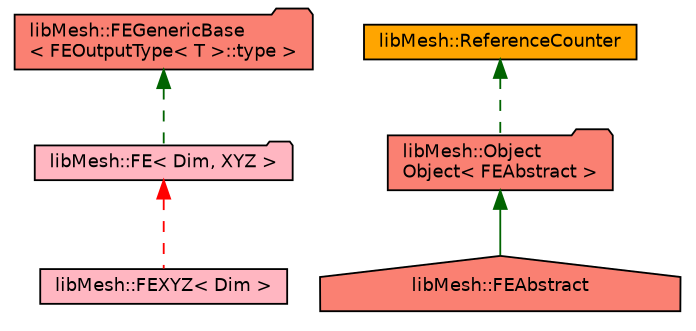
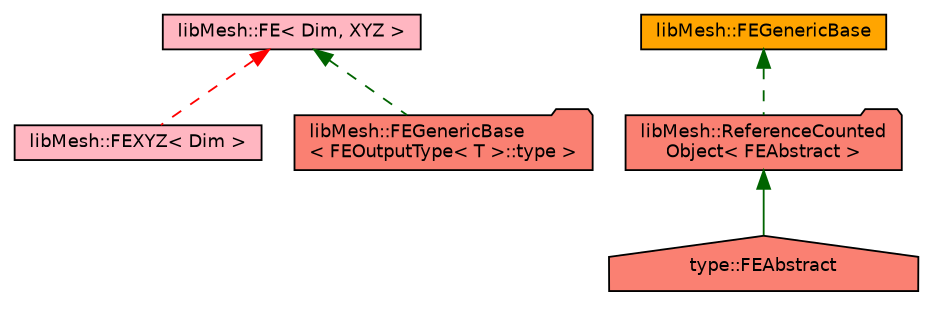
  digraph {
    node [color=black fillcolor=salmon fontname=Helvetica fontsize=10 shape=folder style=filled]
    edge [color=darkgreen dir=back fontname=Helvetica fontsize=10 labelfontname=Helvetica labelfontsize=10 style=dashed]
    n1 [fillcolor=lightpink fontcolor=black height=0.2 label="libMesh::FEXYZ\< Dim \>" shape=box width=0.4]
-   n2 [fillcolor=lightpink height=0.2 label="libMesh::FE\< Dim, XYZ \>" width=0.4]
+   n2 [fillcolor=lightpink height=0.2 label="libMesh::FE\< Dim, XYZ \>" shape=box width=0.4]
    n3 [height=0.2 label="libMesh::FEGenericBase\l\< FEOutputType\< T \>::type \>" width=0.4]
-   n4 [height=0.2 label="libMesh::FEAbstract" shape=house width=0.4]
-   n5 [height=0.2 label="libMesh::Object\lObject\< FEAbstract \>" width=0.4]
-   n6 [fillcolor=orange height=0.2 label="libMesh::ReferenceCounter" shape=box width=0.4]
+   n4 [height=0.2 label="type::FEAbstract" shape=house width=0.4]
+   n5 [height=0.2 label="libMesh::ReferenceCounted\lObject\< FEAbstract \>" width=0.4]
+   n6 [fillcolor=orange height=0.2 label="libMesh::FEGenericBase" shape=box width=0.4]
    n2 -> n1 [color=red]
-   n3 -> n2
+   n2 -> n3
    n5 -> n4 [style=solid]
    n6 -> n5
  }
